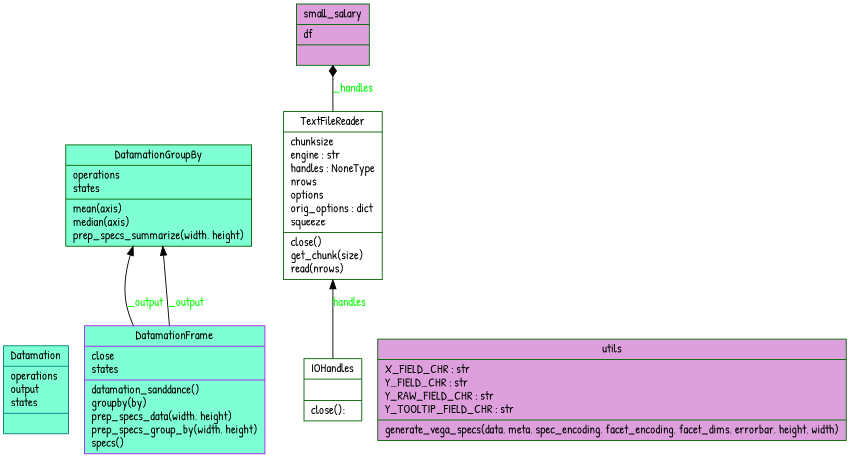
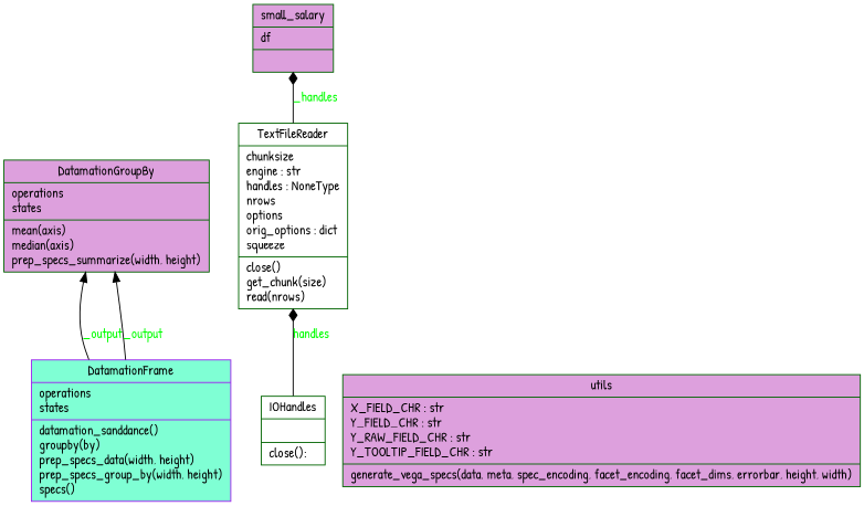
  digraph {
    fontname="Patrick Hand"
    rankdir=BT
    node [color=darkgreen fillcolor=plum fontname="Patrick Hand" shape=record style=filled]
    edge [arrowhead=normal arrowtail=none fontcolor=green fontname="Patrick Hand" style=solid]
-   n1 [color=teal fillcolor=aquamarine label="{Datamation|operations\loutput\lstates\l|}"]
-   n2 [color=purple fillcolor=aquamarine label="{DatamationFrame|close\lstates\l|datamation_sanddance()\lgroupby(by)\lprep_specs_data(width, height)\lprep_specs_group_by(width, height)\lspecs()\l}"]
-   n3 [fillcolor=aquamarine label="{DatamationGroupBy|operations\lstates\l|mean(axis)\lmedian(axis)\lprep_specs_summarize(width, height)\l}"]
+   n2 [color=purple fillcolor=aquamarine label="{DatamationFrame|operations\lstates\l|datamation_sanddance()\lgroupby(by)\lprep_specs_data(width, height)\lprep_specs_group_by(width, height)\lspecs()\l}"]
+   n3 [label="{DatamationGroupBy|operations\lstates\l|mean(axis)\lmedian(axis)\lprep_specs_summarize(width, height)\l}"]
    n4 [fillcolor=white label="{IOHandles|\l|close(): \l}"]
    n5 [fillcolor=white label="{TextFileReader|chunksize\lengine : str\lhandles : NoneType\lnrows\loptions\lorig_options : dict\lsqueeze\l|close()\lget_chunk(size)\lread(nrows)\l}"]
    n6 [label="{small_salary|df\l|}"]
    n7 [label="{utils|X_FIELD_CHR : str\lY_FIELD_CHR : str\lY_RAW_FIELD_CHR : str\lY_TOOLTIP_FIELD_CHR : str\l|generate_vega_specs(data, meta, spec_encoding, facet_encoding, facet_dims, errorbar, height, width)\l}"]
    n2 -> n3 [label=_output]
    n2 -> n3 [label=_output]
-   n4 -> n5 [label=handles]
+   n4 -> n5 [arrowhead=diamond label=handles]
    n5 -> n6 [arrowhead=diamond label=_handles]
  }
